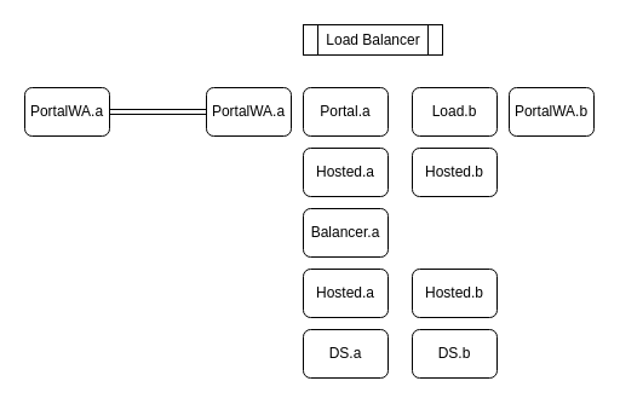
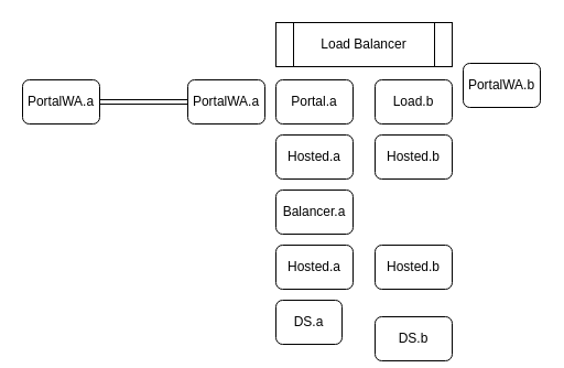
  <mxCell id="0" />
  <mxCell id="1" parent="0" />
  <mxCell id="2" value="Portal.a" style="rounded=1;whiteSpace=wrap;html=1;" vertex="1" parent="1"><mxGeometry x="250" y="72" width="70" height="40" as="geometry" /></mxCell>
  <mxCell id="3" value="Load.b" style="rounded=1;whiteSpace=wrap;html=1;" vertex="1" parent="1"><mxGeometry x="340" y="72" width="70" height="40" as="geometry" /></mxCell>
  <mxCell id="4" value="Hosted.a" style="rounded=1;whiteSpace=wrap;html=1;" vertex="1" parent="1"><mxGeometry x="250" y="122" width="70" height="40" as="geometry" /></mxCell>
  <mxCell id="5" value="Hosted.b" style="rounded=1;whiteSpace=wrap;html=1;" vertex="1" parent="1"><mxGeometry x="340" y="122" width="70" height="40" as="geometry" /></mxCell>
  <mxCell id="6" value="Balancer.a" style="rounded=1;whiteSpace=wrap;html=1;" vertex="1" parent="1"><mxGeometry x="250" y="172" width="70" height="40" as="geometry" /></mxCell>
  <mxCell id="7" value="Hosted.a" style="rounded=1;whiteSpace=wrap;html=1;" vertex="1" parent="1"><mxGeometry x="250" y="222" width="70" height="40" as="geometry" /></mxCell>
  <mxCell id="8" value="Hosted.b" style="rounded=1;whiteSpace=wrap;html=1;" vertex="1" parent="1"><mxGeometry x="340" y="222" width="70" height="40" as="geometry" /></mxCell>
- <mxCell id="9" value="DS.a" style="rounded=1;whiteSpace=wrap;html=1;" vertex="1" parent="1"><mxGeometry x="250" y="272" width="70" height="40" as="geometry" /></mxCell>
- <mxCell id="10" value="DS.b" style="rounded=1;whiteSpace=wrap;html=1;" vertex="1" parent="1"><mxGeometry x="340" y="272" width="70" height="40" as="geometry" /></mxCell>
- <mxCell id="11" value="Load Balancer" style="shape=process;whiteSpace=wrap;html=1;backgroundOutline=1;" vertex="1" parent="1"><mxGeometry x="250" y="20" width="115" height="25" as="geometry" /></mxCell>
- <mxCell id="12" value="PortalWA.b" style="rounded=1;whiteSpace=wrap;html=1;" vertex="1" parent="1"><mxGeometry x="420" y="72" width="70" height="40" as="geometry" /></mxCell>
+ <mxCell id="9" value="DS.a" style="rounded=1;whiteSpace=wrap;html=1;" vertex="1" parent="1"><mxGeometry x="250" y="272" width="60" height="40" as="geometry" /></mxCell>
+ <mxCell id="10" value="DS.b" style="rounded=1;whiteSpace=wrap;html=1;" vertex="1" parent="1"><mxGeometry x="340" y="287" width="70" height="40" as="geometry" /></mxCell>
+ <mxCell id="11" value="Load Balancer" style="shape=process;whiteSpace=wrap;html=1;backgroundOutline=1;" vertex="1" parent="1"><mxGeometry x="250" y="20" width="160" height="40" as="geometry" /></mxCell>
+ <mxCell id="12" value="PortalWA.b" style="rounded=1;whiteSpace=wrap;html=1;" vertex="1" parent="1"><mxGeometry x="420" y="57" width="70" height="40" as="geometry" /></mxCell>
  <mxCell id="13" value="" style="rounded=0;orthogonalLoop=1;jettySize=auto;html=1;shape=link;" edge="1" parent="1" source="14" target="15"><mxGeometry relative="1" as="geometry" /></mxCell>
  <mxCell id="14" value="PortalWA.a" style="rounded=1;whiteSpace=wrap;html=1;" vertex="1" parent="1"><mxGeometry x="170" y="72" width="70" height="40" as="geometry" /></mxCell>
  <mxCell id="15" value="PortalWA.a" style="rounded=1;whiteSpace=wrap;html=1;" vertex="1" parent="1"><mxGeometry x="20" y="72" width="70" height="40" as="geometry" /></mxCell>
